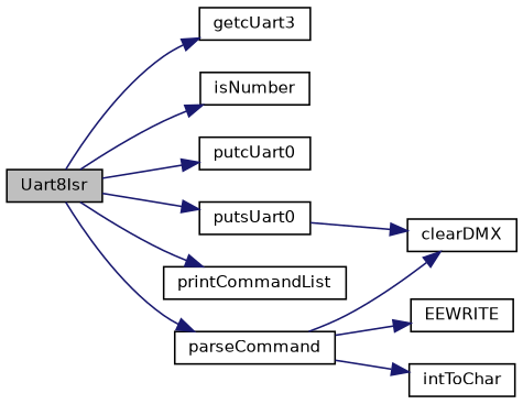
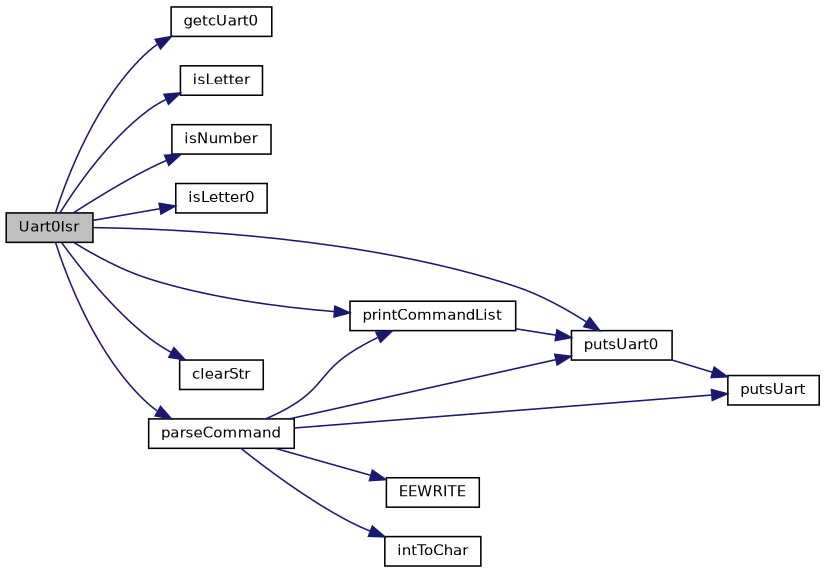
  digraph {
    rankdir=LR
    node [color=black fillcolor=white fontname=Helvetica fontsize=10 shape=record style=filled]
    edge [color=midnightblue fontname=Helvetica fontsize=10 labelfontname=Helvetica labelfontsize=10 style=solid]
-   n1 [fillcolor=grey75 fontcolor=black height=0.2 label=Uart8Isr width=0.4]
-   n2 [height=0.2 label=getcUart3 width=0.4]
+   n1 [fillcolor=grey75 fontcolor=black height=0.2 label=Uart0Isr width=0.4]
+   n2 [height=0.2 label=getcUart0 width=0.4]
+   n3 [height=0.2 label=isLetter width=0.4]
    n4 [height=0.2 label=isNumber width=0.4]
-   n5 [height=0.2 label=putcUart0 width=0.4]
+   n5 [height=0.2 label=isLetter0 width=0.4]
    n6 [height=0.2 label=putsUart0 width=0.4]
    n7 [height=0.2 label=printCommandList width=0.4]
+   n8 [height=0.2 label=clearStr width=0.4]
    n9 [height=0.2 label=parseCommand width=0.4]
-   n10 [height=0.2 label=clearDMX width=0.4]
+   n10 [height=0.2 label=putsUart width=0.4]
    n11 [height=0.2 label=EEWRITE width=0.4]
    n12 [height=0.2 label=intToChar width=0.4]
    n1 -> n2
+   n1 -> n3
    n1 -> n4
    n1 -> n5
    n1 -> n6
    n1 -> n7
+   n1 -> n8
    n1 -> n9
    n6 -> n10
+   n7 -> n6
+   n9 -> n6
+   n9 -> n7
    n9 -> n10
    n9 -> n11
    n9 -> n12
  }
